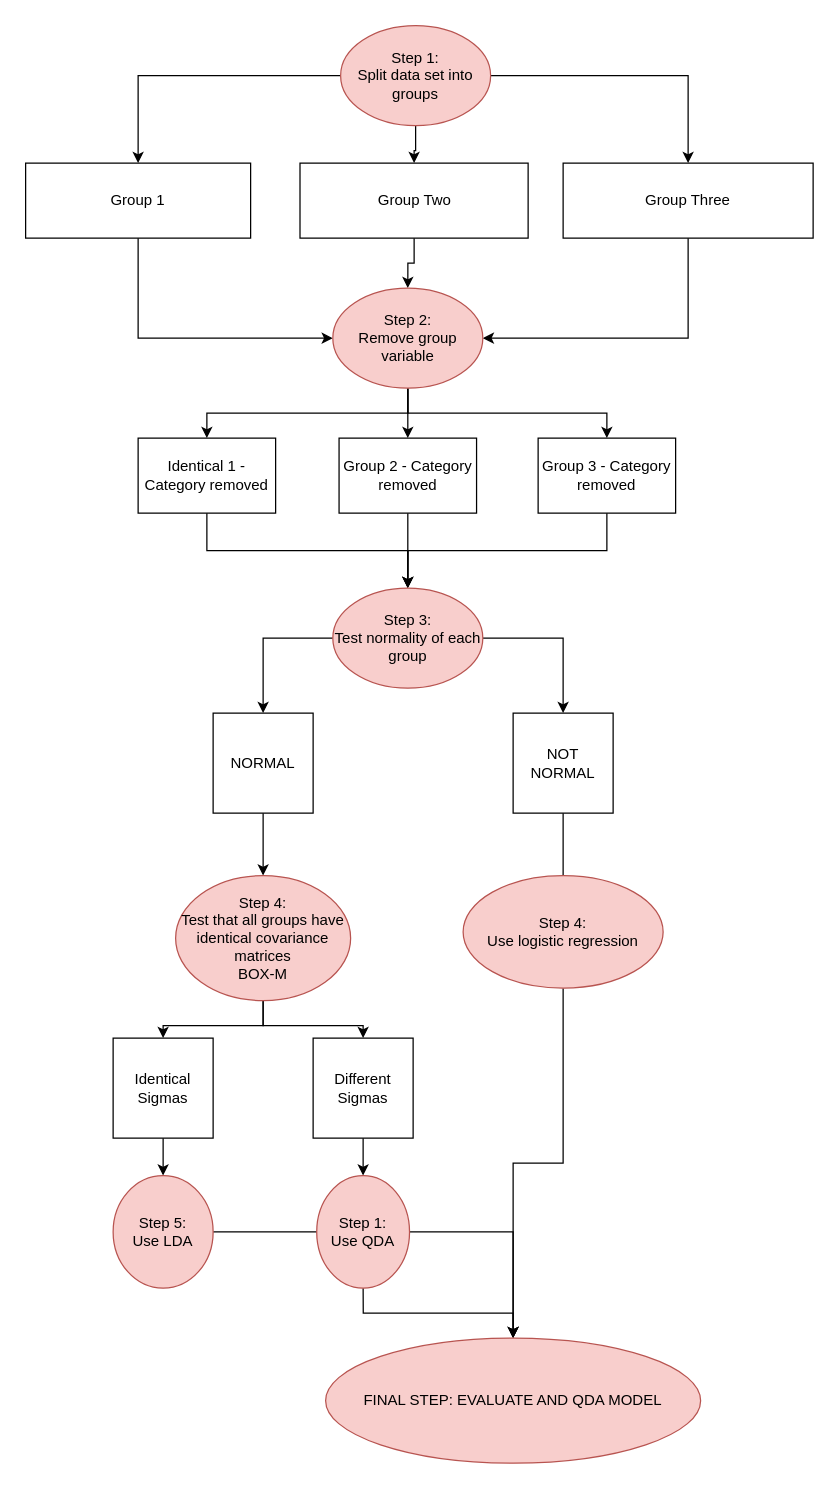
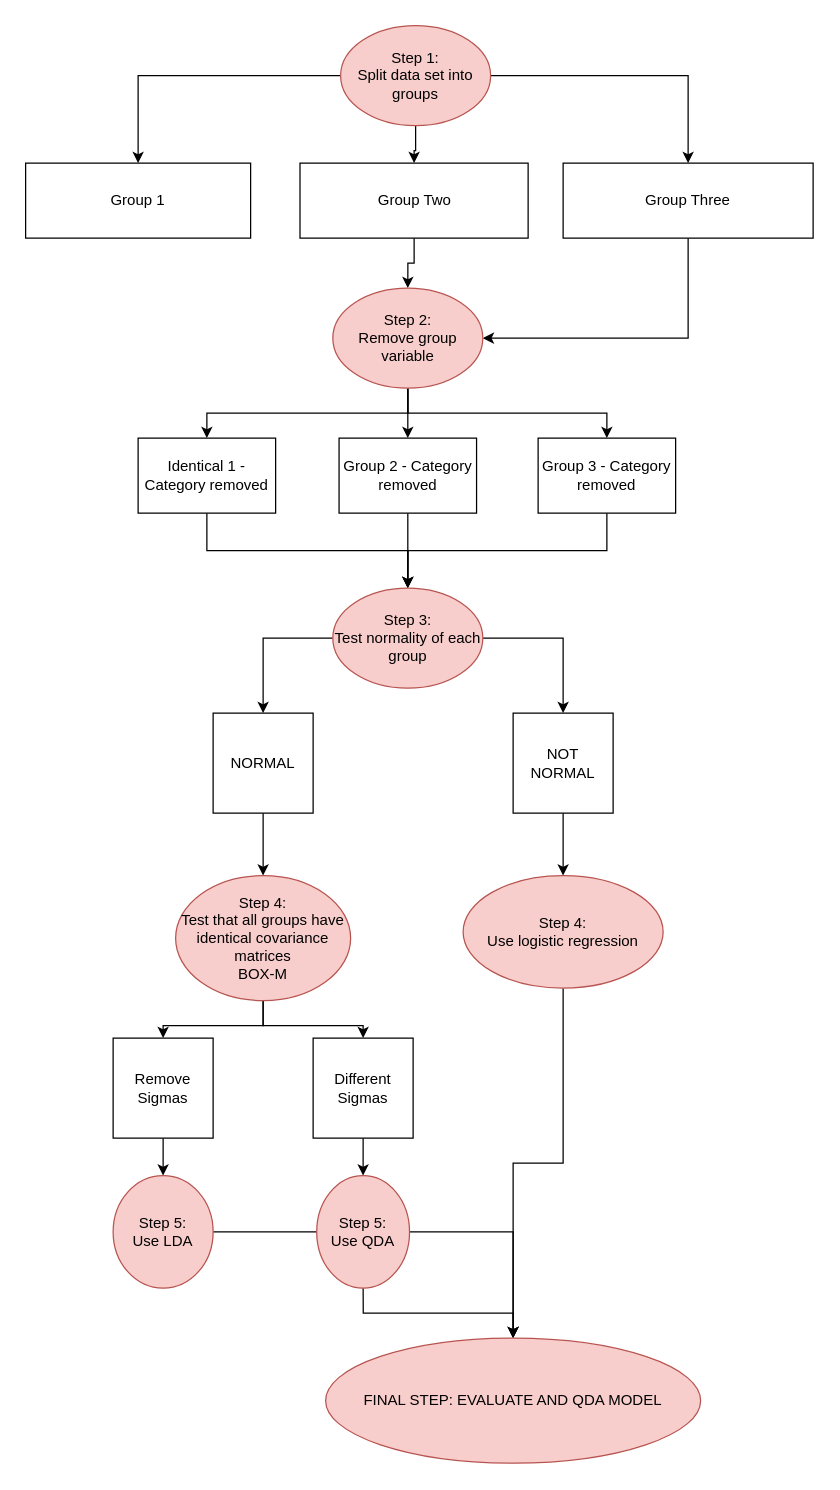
  <mxCell id="0" />
  <mxCell id="1" parent="0" />
- <mxCell id="2" style="edgeStyle=orthogonalEdgeStyle;rounded=0;orthogonalLoop=1;jettySize=auto;html=1;entryX=0;entryY=0.5;entryDx=0;entryDy=0;exitX=0.5;exitY=1;exitDx=0;exitDy=0;" edge="1" parent="1" source="3" target="21"><mxGeometry relative="1" as="geometry" /></mxCell>
  <mxCell id="3" value="Group 1" style="rounded=0;whiteSpace=wrap;html=1;" vertex="1" parent="1"><mxGeometry x="20" y="130" width="180" height="60" as="geometry" /></mxCell>
  <mxCell id="4" style="edgeStyle=orthogonalEdgeStyle;rounded=0;orthogonalLoop=1;jettySize=auto;html=1;" edge="1" parent="1" source="5" target="21"><mxGeometry relative="1" as="geometry" /></mxCell>
  <mxCell id="5" value="Group Two" style="rounded=0;whiteSpace=wrap;html=1;" vertex="1" parent="1"><mxGeometry x="239.5" y="130" width="182.5" height="60" as="geometry" /></mxCell>
  <mxCell id="6" style="edgeStyle=orthogonalEdgeStyle;rounded=0;orthogonalLoop=1;jettySize=auto;html=1;entryX=1;entryY=0.5;entryDx=0;entryDy=0;exitX=0.5;exitY=1;exitDx=0;exitDy=0;" edge="1" parent="1" source="7" target="21"><mxGeometry relative="1" as="geometry" /></mxCell>
  <mxCell id="7" value="Group Three" style="rounded=0;whiteSpace=wrap;html=1;" vertex="1" parent="1"><mxGeometry x="450" y="130" width="200" height="60" as="geometry" /></mxCell>
  <mxCell id="8" style="edgeStyle=orthogonalEdgeStyle;rounded=0;orthogonalLoop=1;jettySize=auto;html=1;exitX=0.5;exitY=1;exitDx=0;exitDy=0;" edge="1" parent="1" source="9" target="25"><mxGeometry relative="1" as="geometry" /></mxCell>
  <mxCell id="9" value="Identical 1 - Category removed" style="rounded=0;whiteSpace=wrap;html=1;" vertex="1" parent="1"><mxGeometry x="110" y="350" width="110" height="60" as="geometry" /></mxCell>
  <mxCell id="10" style="edgeStyle=orthogonalEdgeStyle;rounded=0;orthogonalLoop=1;jettySize=auto;html=1;" edge="1" parent="1" source="11" target="25"><mxGeometry relative="1" as="geometry" /></mxCell>
  <mxCell id="11" value="Group 2 - Category removed" style="rounded=0;whiteSpace=wrap;html=1;" vertex="1" parent="1"><mxGeometry x="270.75" y="350" width="110" height="60" as="geometry" /></mxCell>
  <mxCell id="12" style="edgeStyle=orthogonalEdgeStyle;rounded=0;orthogonalLoop=1;jettySize=auto;html=1;exitX=0.5;exitY=1;exitDx=0;exitDy=0;" edge="1" parent="1" source="13" target="25"><mxGeometry relative="1" as="geometry" /></mxCell>
  <mxCell id="13" value="Group 3 - Category removed" style="rounded=0;whiteSpace=wrap;html=1;" vertex="1" parent="1"><mxGeometry x="430" y="350" width="110" height="60" as="geometry" /></mxCell>
  <mxCell id="14" style="edgeStyle=orthogonalEdgeStyle;rounded=0;orthogonalLoop=1;jettySize=auto;html=1;" edge="1" parent="1" source="17" target="3"><mxGeometry relative="1" as="geometry" /></mxCell>
  <mxCell id="15" style="edgeStyle=orthogonalEdgeStyle;rounded=0;orthogonalLoop=1;jettySize=auto;html=1;" edge="1" parent="1" source="17" target="5"><mxGeometry relative="1" as="geometry" /></mxCell>
  <mxCell id="16" style="edgeStyle=orthogonalEdgeStyle;rounded=0;orthogonalLoop=1;jettySize=auto;html=1;exitX=1;exitY=0.5;exitDx=0;exitDy=0;" edge="1" parent="1" source="17" target="7"><mxGeometry relative="1" as="geometry" /></mxCell>
  <mxCell id="17" value="Step 1:&lt;br&gt;Split data set into groups" style="ellipse;whiteSpace=wrap;html=1;fillColor=#f8cecc;strokeColor=#b85450;" vertex="1" parent="1"><mxGeometry x="272" y="20" width="120" height="80" as="geometry" /></mxCell>
  <mxCell id="18" style="edgeStyle=orthogonalEdgeStyle;rounded=0;orthogonalLoop=1;jettySize=auto;html=1;entryX=0.5;entryY=0;entryDx=0;entryDy=0;exitX=0.5;exitY=1;exitDx=0;exitDy=0;" edge="1" parent="1" source="21" target="9"><mxGeometry relative="1" as="geometry" /></mxCell>
  <mxCell id="19" style="edgeStyle=orthogonalEdgeStyle;rounded=0;orthogonalLoop=1;jettySize=auto;html=1;" edge="1" parent="1" source="21" target="11"><mxGeometry relative="1" as="geometry" /></mxCell>
  <mxCell id="20" style="edgeStyle=orthogonalEdgeStyle;rounded=0;orthogonalLoop=1;jettySize=auto;html=1;exitX=0.5;exitY=1;exitDx=0;exitDy=0;" edge="1" parent="1" source="21" target="13"><mxGeometry relative="1" as="geometry" /></mxCell>
  <mxCell id="21" value="Step 2:&lt;br&gt;Remove group variable" style="ellipse;whiteSpace=wrap;html=1;fillColor=#f8cecc;strokeColor=#b85450;" vertex="1" parent="1"><mxGeometry x="265.75" y="230" width="120" height="80" as="geometry" /></mxCell>
  <mxCell id="22" style="edgeStyle=orthogonalEdgeStyle;rounded=0;orthogonalLoop=1;jettySize=auto;html=1;exitX=0.5;exitY=1;exitDx=0;exitDy=0;" edge="1" parent="1" source="13" target="13"><mxGeometry relative="1" as="geometry" /></mxCell>
  <mxCell id="23" style="edgeStyle=orthogonalEdgeStyle;rounded=0;orthogonalLoop=1;jettySize=auto;html=1;" edge="1" parent="1" source="25" target="27"><mxGeometry relative="1" as="geometry" /></mxCell>
  <mxCell id="24" style="edgeStyle=orthogonalEdgeStyle;rounded=0;orthogonalLoop=1;jettySize=auto;html=1;entryX=0.5;entryY=0;entryDx=0;entryDy=0;" edge="1" parent="1" source="25" target="29"><mxGeometry relative="1" as="geometry" /></mxCell>
  <mxCell id="25" value="Step 3:&lt;br&gt;Test normality of each group" style="ellipse;whiteSpace=wrap;html=1;fillColor=#f8cecc;strokeColor=#b85450;" vertex="1" parent="1"><mxGeometry x="265.75" y="470" width="120" height="80" as="geometry" /></mxCell>
  <mxCell id="26" style="edgeStyle=orthogonalEdgeStyle;rounded=0;orthogonalLoop=1;jettySize=auto;html=1;" edge="1" parent="1" source="27" target="32"><mxGeometry relative="1" as="geometry" /></mxCell>
  <mxCell id="27" value="NORMAL" style="whiteSpace=wrap;html=1;aspect=fixed;" vertex="1" parent="1"><mxGeometry x="170" y="570" width="80" height="80" as="geometry" /></mxCell>
- <mxCell id="28" style="edgeStyle=orthogonalEdgeStyle;rounded=0;orthogonalLoop=1;jettySize=auto;html=1;endArrow=none;" edge="1" parent="1" source="29" target="34"><mxGeometry relative="1" as="geometry" /></mxCell>
+ <mxCell id="28" style="edgeStyle=orthogonalEdgeStyle;rounded=0;orthogonalLoop=1;jettySize=auto;html=1;" edge="1" parent="1" source="29" target="34"><mxGeometry relative="1" as="geometry" /></mxCell>
  <mxCell id="29" value="NOT NORMAL" style="whiteSpace=wrap;html=1;aspect=fixed;" vertex="1" parent="1"><mxGeometry x="410" y="570" width="80" height="80" as="geometry" /></mxCell>
  <mxCell id="30" style="edgeStyle=orthogonalEdgeStyle;rounded=0;orthogonalLoop=1;jettySize=auto;html=1;" edge="1" parent="1" source="32" target="38"><mxGeometry relative="1" as="geometry" /></mxCell>
  <mxCell id="31" style="edgeStyle=orthogonalEdgeStyle;rounded=0;orthogonalLoop=1;jettySize=auto;html=1;" edge="1" parent="1" source="32" target="36"><mxGeometry relative="1" as="geometry" /></mxCell>
  <mxCell id="32" value="Step 4:&lt;br&gt;Test that all groups have identical covariance matrices&lt;br&gt;BOX-M" style="ellipse;whiteSpace=wrap;html=1;fillColor=#f8cecc;strokeColor=#b85450;" vertex="1" parent="1"><mxGeometry x="140" y="700" width="140" height="100" as="geometry" /></mxCell>
  <mxCell id="33" style="edgeStyle=orthogonalEdgeStyle;rounded=0;orthogonalLoop=1;jettySize=auto;html=1;" edge="1" parent="1" source="34" target="43"><mxGeometry relative="1" as="geometry" /></mxCell>
  <mxCell id="34" value="Step 4:&lt;br&gt;Use logistic regression" style="ellipse;whiteSpace=wrap;html=1;fillColor=#f8cecc;strokeColor=#b85450;" vertex="1" parent="1"><mxGeometry x="370" y="700" width="160" height="90" as="geometry" /></mxCell>
  <mxCell id="35" style="edgeStyle=orthogonalEdgeStyle;rounded=0;orthogonalLoop=1;jettySize=auto;html=1;" edge="1" parent="1" source="36" target="40"><mxGeometry relative="1" as="geometry" /></mxCell>
- <mxCell id="36" value="Identical Sigmas" style="whiteSpace=wrap;html=1;aspect=fixed;" vertex="1" parent="1"><mxGeometry x="90" y="830" width="80" height="80" as="geometry" /></mxCell>
+ <mxCell id="36" value="Remove Sigmas" style="whiteSpace=wrap;html=1;aspect=fixed;" vertex="1" parent="1"><mxGeometry x="90" y="830" width="80" height="80" as="geometry" /></mxCell>
  <mxCell id="37" value="" style="edgeStyle=orthogonalEdgeStyle;rounded=0;orthogonalLoop=1;jettySize=auto;html=1;" edge="1" parent="1" source="38" target="42"><mxGeometry relative="1" as="geometry" /></mxCell>
  <mxCell id="38" value="Different Sigmas" style="whiteSpace=wrap;html=1;aspect=fixed;" vertex="1" parent="1"><mxGeometry x="250" y="830" width="80" height="80" as="geometry" /></mxCell>
  <mxCell id="39" style="edgeStyle=orthogonalEdgeStyle;rounded=0;orthogonalLoop=1;jettySize=auto;html=1;" edge="1" parent="1" source="40" target="43"><mxGeometry relative="1" as="geometry" /></mxCell>
  <mxCell id="40" value="Step 5:&lt;br&gt;Use LDA" style="ellipse;whiteSpace=wrap;html=1;fillColor=#f8cecc;strokeColor=#b85450;" vertex="1" parent="1"><mxGeometry x="90" y="940" width="80" height="90" as="geometry" /></mxCell>
  <mxCell id="41" style="edgeStyle=orthogonalEdgeStyle;rounded=0;orthogonalLoop=1;jettySize=auto;html=1;" edge="1" parent="1" source="42" target="43"><mxGeometry relative="1" as="geometry" /></mxCell>
- <mxCell id="42" value="Step 1:&lt;br&gt;Use QDA" style="ellipse;whiteSpace=wrap;html=1;fillColor=#f8cecc;strokeColor=#b85450;" vertex="1" parent="1"><mxGeometry x="252.87" y="940" width="74.25" height="90" as="geometry" /></mxCell>
+ <mxCell id="42" value="Step 5:&lt;br&gt;Use QDA" style="ellipse;whiteSpace=wrap;html=1;fillColor=#f8cecc;strokeColor=#b85450;" vertex="1" parent="1"><mxGeometry x="252.87" y="940" width="74.25" height="90" as="geometry" /></mxCell>
  <mxCell id="43" value="FINAL STEP: EVALUATE AND QDA MODEL" style="ellipse;whiteSpace=wrap;html=1;fillColor=#f8cecc;strokeColor=#b85450;" vertex="1" parent="1"><mxGeometry x="260" y="1070" width="300" height="100" as="geometry" /></mxCell>
